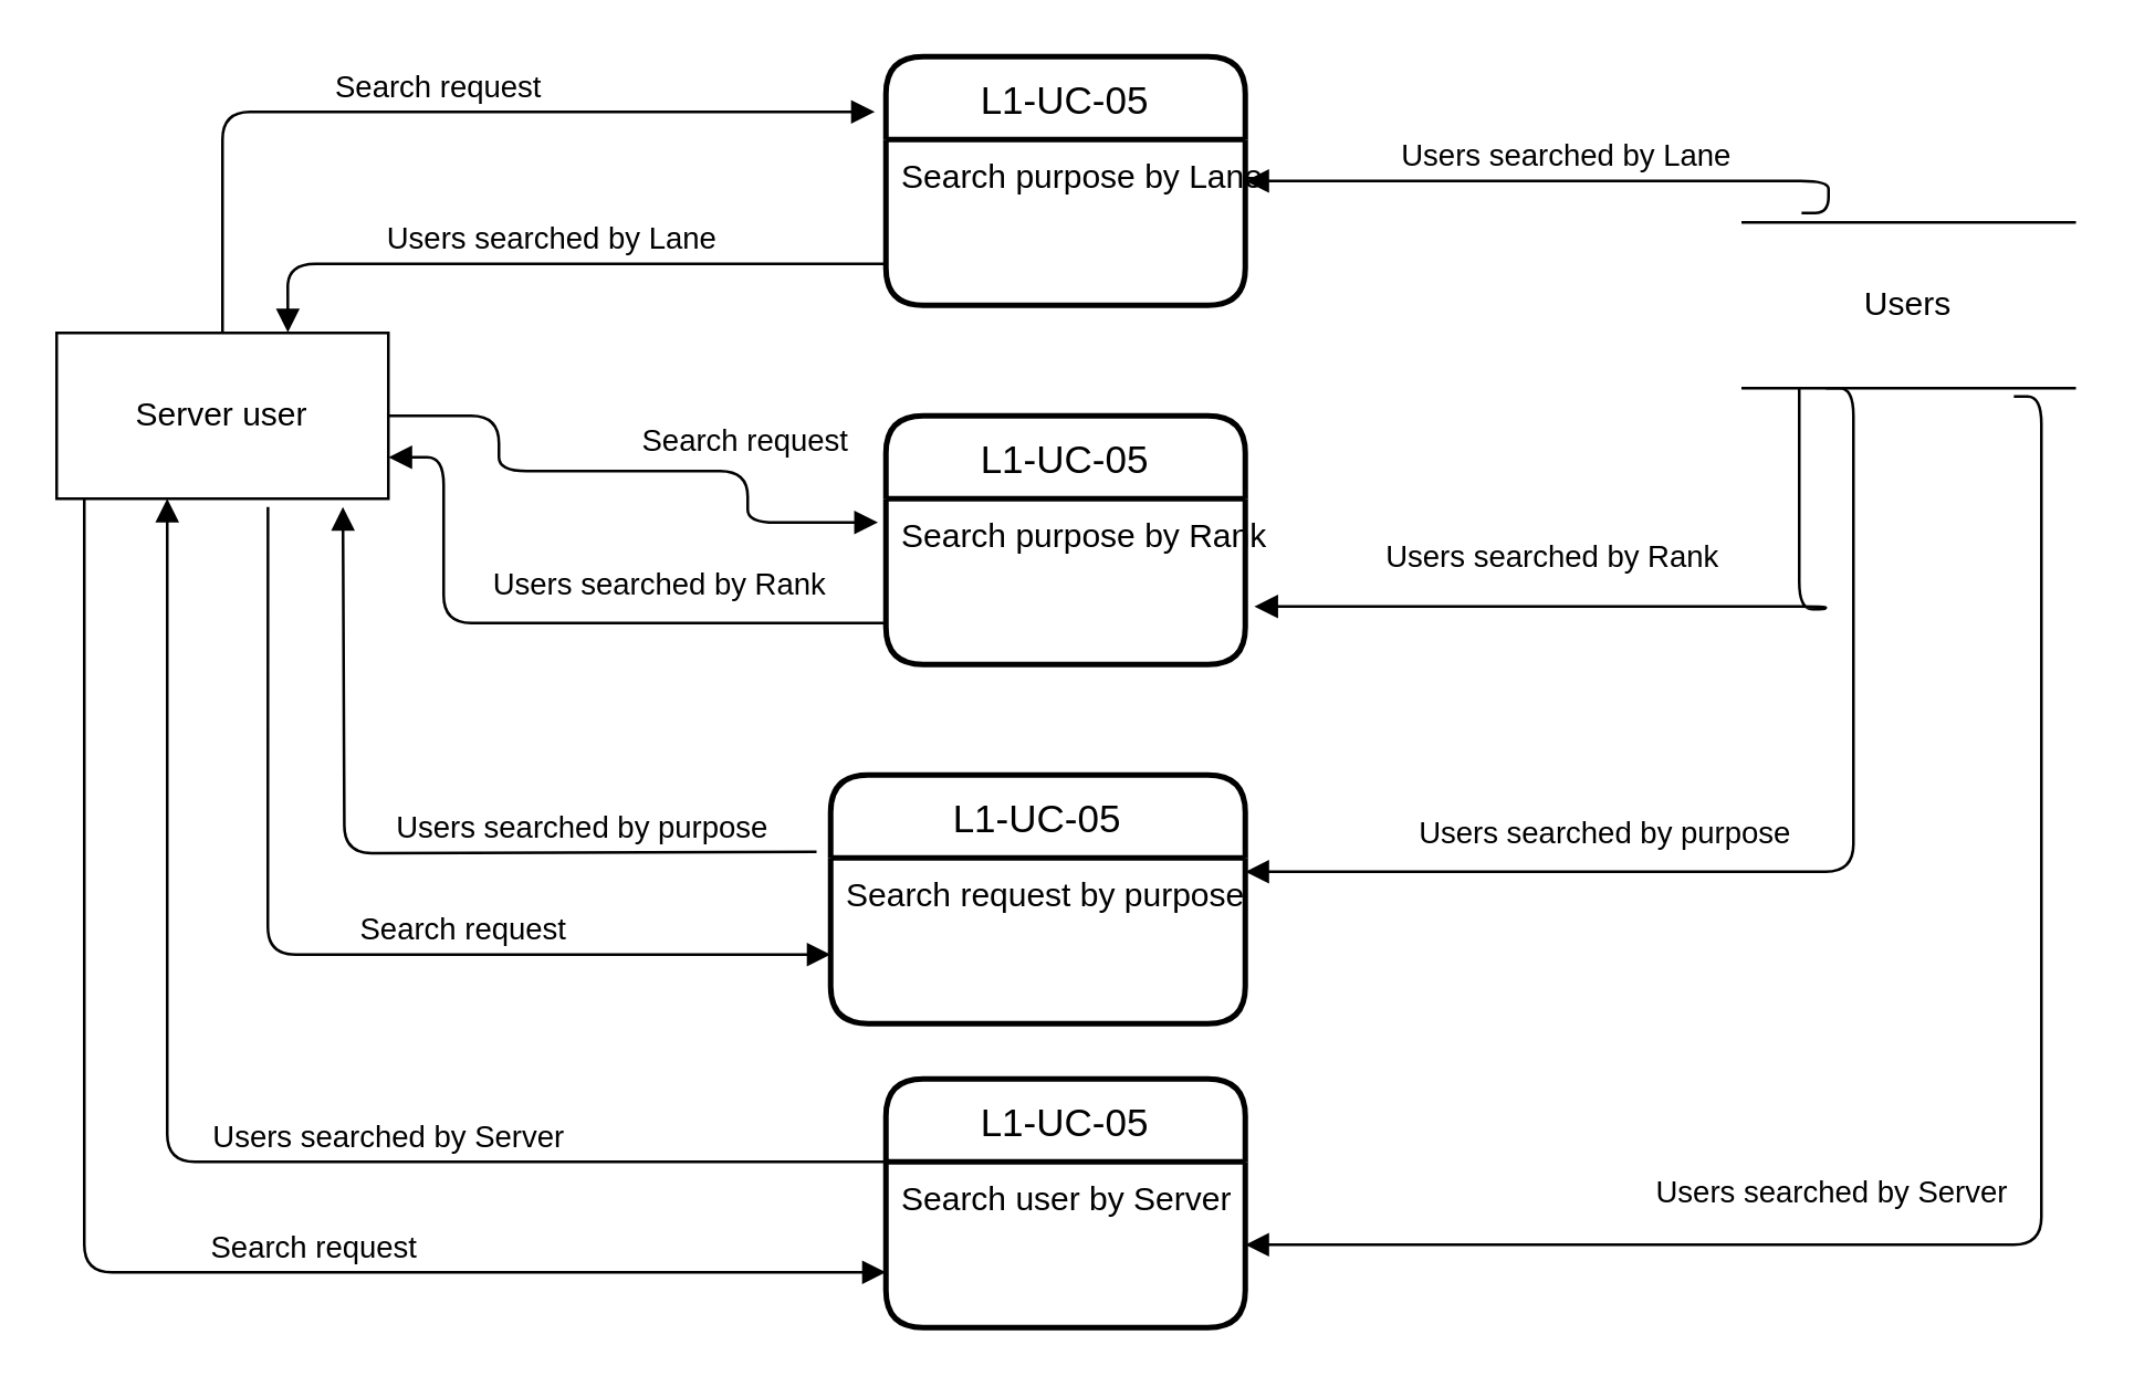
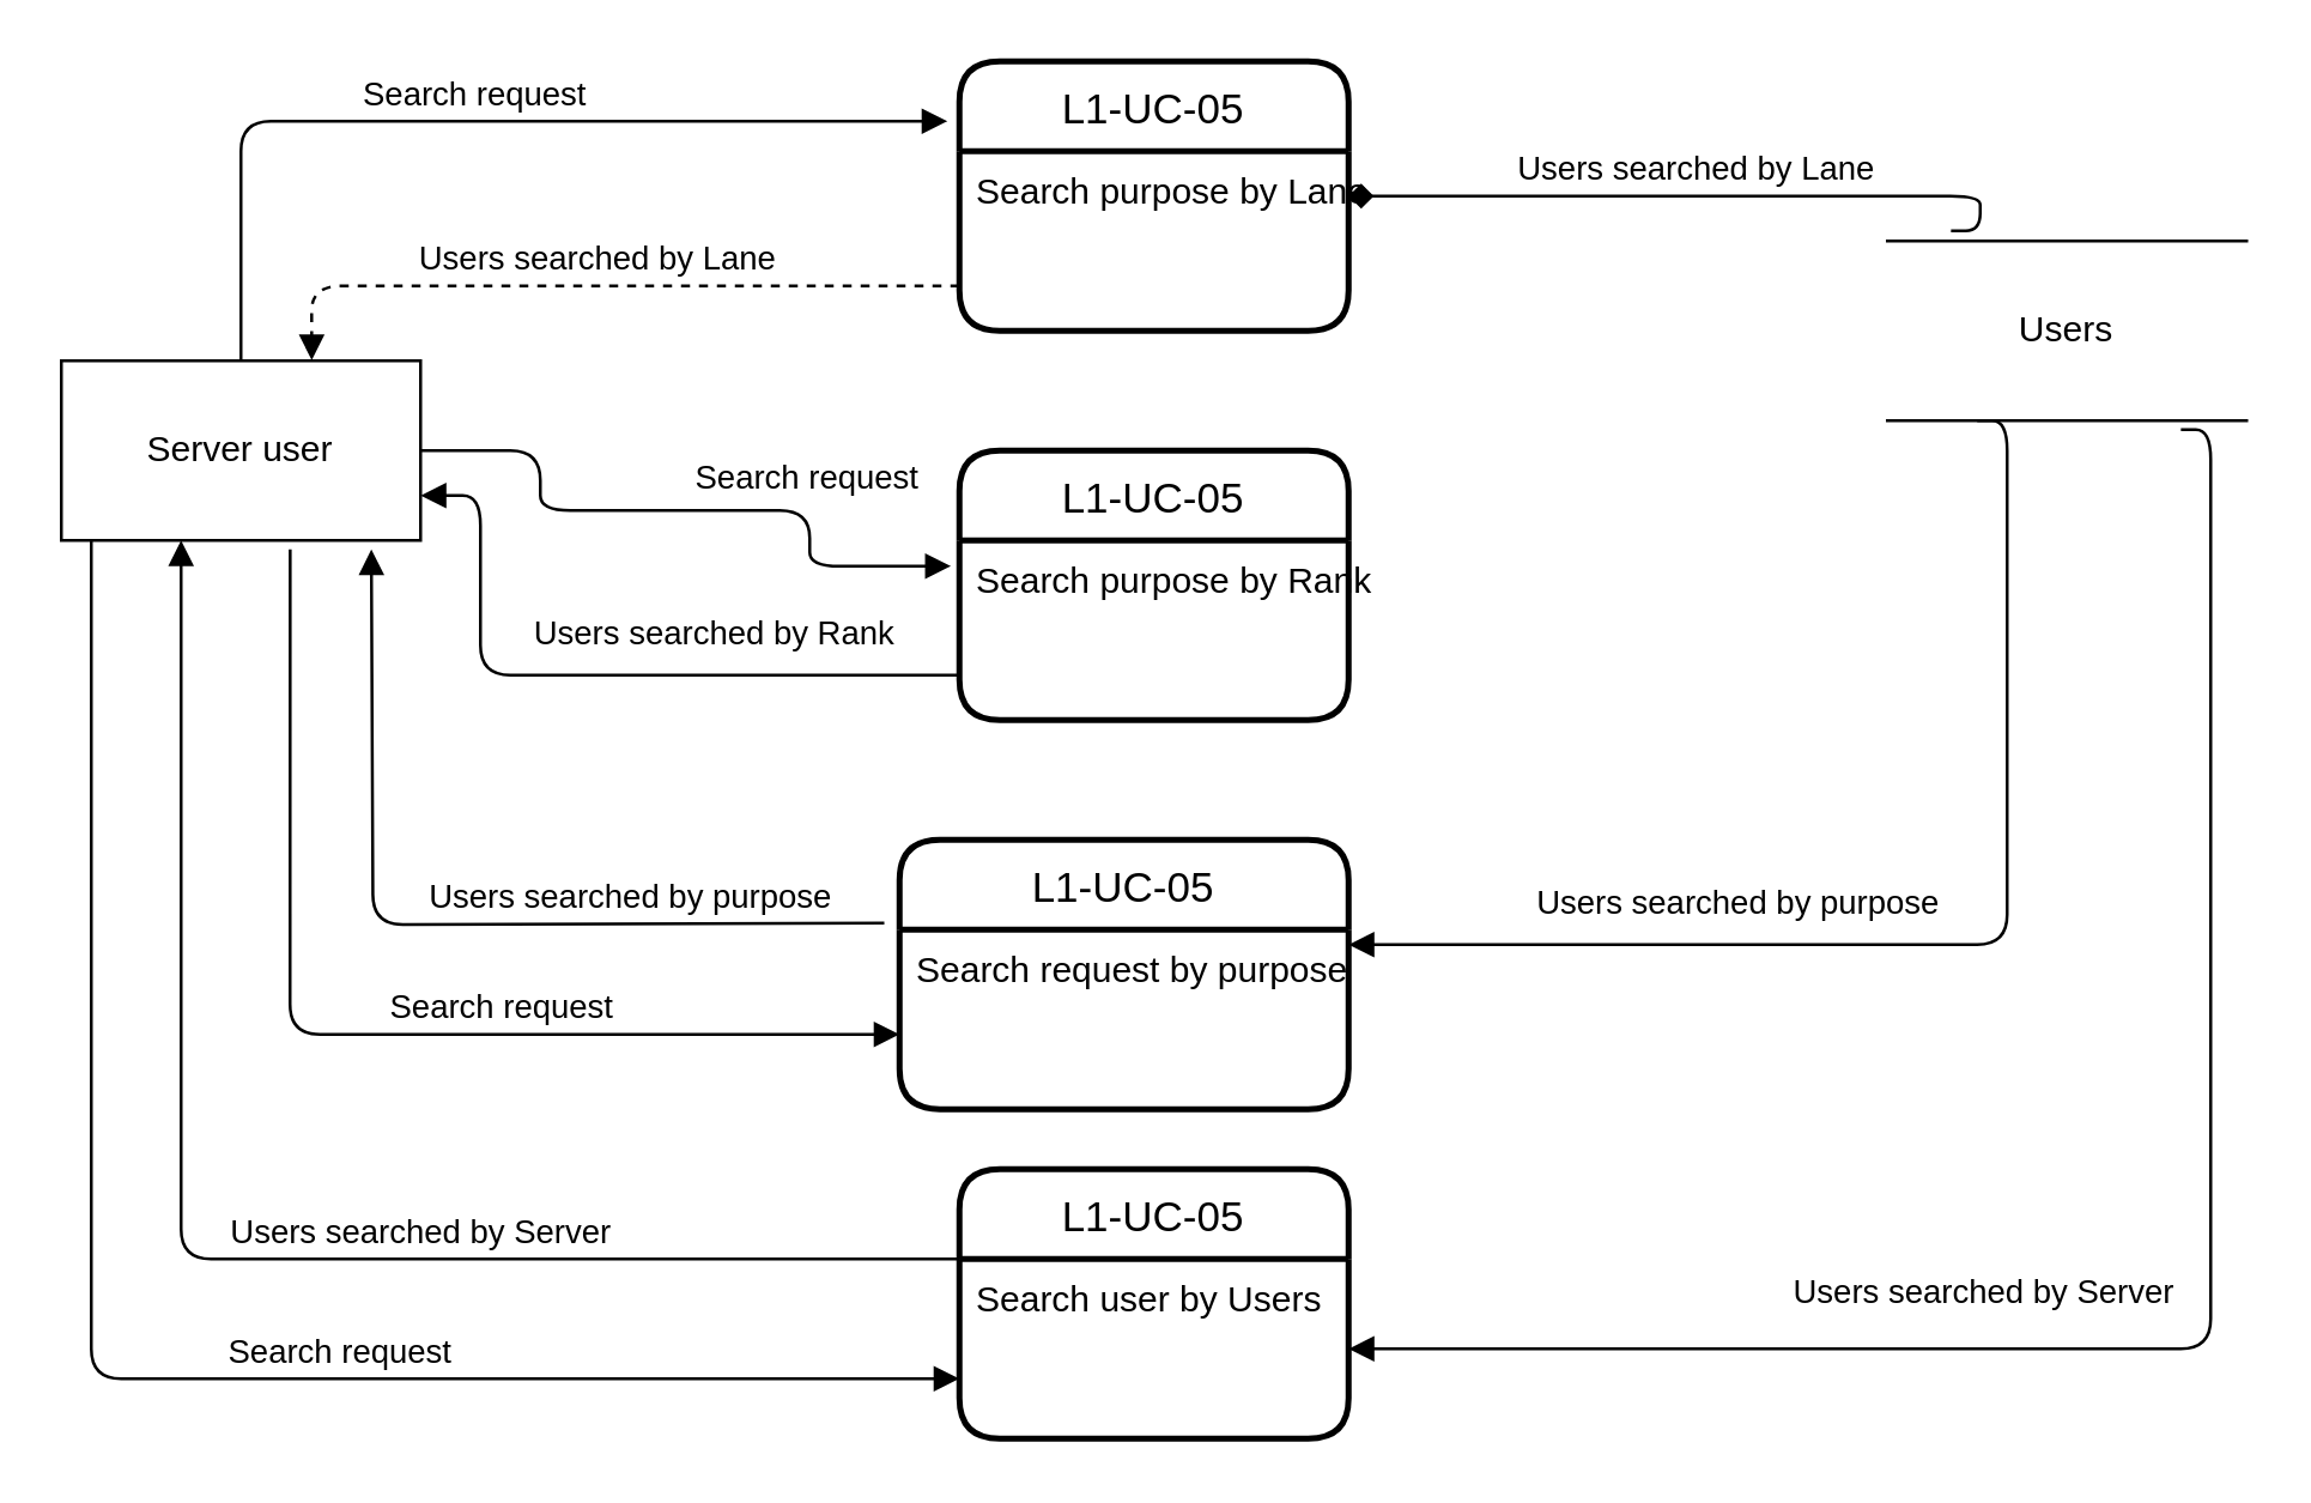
  <mxCell id="0" />
  <mxCell id="1" parent="0" />
  <mxCell id="2" value="Users" style="shape=partialRectangle;whiteSpace=wrap;html=1;left=0;right=0;fillColor=none;" parent="1" vertex="1"><mxGeometry x="630" y="80" width="120" height="60" as="geometry" /></mxCell>
  <mxCell id="3" value="Server user" style="rounded=0;whiteSpace=wrap;html=1;" parent="1" vertex="1"><mxGeometry x="20" y="120" width="120" height="60" as="geometry" /></mxCell>
  <mxCell id="4" value="L1-UC-05" style="swimlane;childLayout=stackLayout;horizontal=1;startSize=30;horizontalStack=0;rounded=1;fontSize=14;fontStyle=0;strokeWidth=2;resizeParent=0;resizeLast=1;shadow=0;dashed=0;align=center;" parent="1" vertex="1"><mxGeometry x="320" y="20" width="130" height="90" as="geometry" /></mxCell>
  <mxCell id="5" value="Search purpose by Lane" style="align=left;strokeColor=none;fillColor=none;spacingLeft=4;fontSize=12;verticalAlign=top;resizable=0;rotatable=0;part=1;" parent="4" vertex="1"><mxGeometry y="30" width="130" height="60" as="geometry" /></mxCell>
  <mxCell id="6" value="Search request" style="html=1;verticalAlign=bottom;endArrow=block;edgeStyle=orthogonalEdgeStyle;exitX=0.5;exitY=0;exitDx=0;exitDy=0;" parent="1" edge="1"><mxGeometry width="80" relative="1" as="geometry"><mxPoint x="80" y="120" as="sourcePoint" /><mxPoint x="316" y="40" as="targetPoint" /><Array as="points"><mxPoint x="80" y="40" /></Array></mxGeometry></mxCell>
- <mxCell id="7" value="Users searched by Lane" style="html=1;verticalAlign=bottom;endArrow=block;exitX=0.177;exitY=-0.057;exitDx=0;exitDy=0;entryX=1;entryY=0.25;entryDx=0;entryDy=0;exitPerimeter=0;edgeStyle=orthogonalEdgeStyle;" parent="1" source="2" target="5" edge="1"><mxGeometry width="80" relative="1" as="geometry"><mxPoint x="152.4" y="-16.18" as="sourcePoint" /><mxPoint x="340" y="-55" as="targetPoint" /><Array as="points"><mxPoint x="661" y="65" /></Array></mxGeometry></mxCell>
+ <mxCell id="7" value="Users searched by Lane" style="html=1;verticalAlign=bottom;endArrow=diamond;exitX=0.177;exitY=-0.057;exitDx=0;exitDy=0;entryX=1;entryY=0.25;entryDx=0;entryDy=0;exitPerimeter=0;edgeStyle=orthogonalEdgeStyle;" parent="1" source="2" target="5" edge="1"><mxGeometry width="80" relative="1" as="geometry"><mxPoint x="152.4" y="-16.18" as="sourcePoint" /><mxPoint x="340" y="-55" as="targetPoint" /><Array as="points"><mxPoint x="661" y="65" /></Array></mxGeometry></mxCell>
  <mxCell id="8" value="L1-UC-05" style="swimlane;childLayout=stackLayout;horizontal=1;startSize=30;horizontalStack=0;rounded=1;fontSize=14;fontStyle=0;strokeWidth=2;resizeParent=0;resizeLast=1;shadow=0;dashed=0;align=center;" parent="1" vertex="1"><mxGeometry x="320" y="150" width="130" height="90" as="geometry" /></mxCell>
  <mxCell id="9" value="Search purpose by Rank" style="align=left;strokeColor=none;fillColor=none;spacingLeft=4;fontSize=12;verticalAlign=top;resizable=0;rotatable=0;part=1;" parent="8" vertex="1"><mxGeometry y="30" width="130" height="60" as="geometry" /></mxCell>
  <mxCell id="10" value="L1-UC-05" style="swimlane;childLayout=stackLayout;horizontal=1;startSize=30;horizontalStack=0;rounded=1;fontSize=14;fontStyle=0;strokeWidth=2;resizeParent=0;resizeLast=1;shadow=0;dashed=0;align=center;" parent="1" vertex="1"><mxGeometry x="320" y="390" width="130" height="90" as="geometry" /></mxCell>
- <mxCell id="11" value="Search user by Server" style="align=left;strokeColor=none;fillColor=none;spacingLeft=4;fontSize=12;verticalAlign=top;resizable=0;rotatable=0;part=1;" parent="10" vertex="1"><mxGeometry y="30" width="130" height="60" as="geometry" /></mxCell>
+ <mxCell id="11" value="Search user by Users" style="align=left;strokeColor=none;fillColor=none;spacingLeft=4;fontSize=12;verticalAlign=top;resizable=0;rotatable=0;part=1;" parent="10" vertex="1"><mxGeometry y="30" width="130" height="60" as="geometry" /></mxCell>
  <mxCell id="12" value="Users searched by purpose" style="html=1;verticalAlign=bottom;endArrow=block;entryX=0.863;entryY=1.05;entryDx=0;entryDy=0;entryPerimeter=0;exitX=-0.034;exitY=0.13;exitDx=0;exitDy=0;exitPerimeter=0;edgeStyle=orthogonalEdgeStyle;" parent="1" edge="1"><mxGeometry x="-0.426" width="80" relative="1" as="geometry"><mxPoint x="294.9" y="307.8" as="sourcePoint" /><mxPoint x="123.56" y="183" as="targetPoint" /><mxPoint as="offset" /></mxGeometry></mxCell>
  <mxCell id="13" value="Users searched by purpose" style="html=1;verticalAlign=bottom;endArrow=block;entryX=1;entryY=0.25;entryDx=0;entryDy=0;exitX=0.25;exitY=1;exitDx=0;exitDy=0;edgeStyle=orthogonalEdgeStyle;" parent="1" source="2" edge="1"><mxGeometry x="0.36" y="-5" width="80" relative="1" as="geometry"><mxPoint x="630" y="200" as="sourcePoint" /><mxPoint x="450" y="315" as="targetPoint" /><mxPoint as="offset" /><Array as="points"><mxPoint x="670" y="315" /></Array></mxGeometry></mxCell>
  <mxCell id="14" value="Search request" style="html=1;verticalAlign=bottom;endArrow=block;entryX=0;entryY=0.75;entryDx=0;entryDy=0;exitX=0.637;exitY=1.05;exitDx=0;exitDy=0;exitPerimeter=0;edgeStyle=orthogonalEdgeStyle;" parent="1" edge="1"><mxGeometry x="0.274" width="80" relative="1" as="geometry"><mxPoint x="96.44" y="183" as="sourcePoint" /><mxPoint x="300" y="345" as="targetPoint" /><Array as="points"><mxPoint x="96" y="345" /></Array><mxPoint as="offset" /></mxGeometry></mxCell>
  <mxCell id="15" value="Search request" style="html=1;verticalAlign=bottom;endArrow=block;edgeStyle=orthogonalEdgeStyle;" parent="1" edge="1"><mxGeometry x="0.274" width="80" relative="1" as="geometry"><mxPoint x="30" y="180" as="sourcePoint" /><mxPoint x="320" y="460" as="targetPoint" /><Array as="points"><mxPoint x="30" y="460" /></Array><mxPoint as="offset" /></mxGeometry></mxCell>
  <mxCell id="16" value="Users searched by Server" style="html=1;verticalAlign=bottom;endArrow=block;edgeStyle=orthogonalEdgeStyle;" parent="1" edge="1"><mxGeometry x="-0.28" width="80" relative="1" as="geometry"><mxPoint x="320" y="420" as="sourcePoint" /><mxPoint x="60" y="180" as="targetPoint" /><Array as="points"><mxPoint x="60" y="420" /></Array><mxPoint as="offset" /></mxGeometry></mxCell>
  <mxCell id="17" value="Users searched by Server" style="html=1;verticalAlign=bottom;endArrow=block;exitX=0.817;exitY=1.05;exitDx=0;exitDy=0;edgeStyle=orthogonalEdgeStyle;entryX=1;entryY=0.5;entryDx=0;entryDy=0;labelPosition=right;verticalLabelPosition=top;align=left;exitPerimeter=0;" parent="1" source="2" target="11" edge="1"><mxGeometry x="0.513" y="-10" width="80" relative="1" as="geometry"><mxPoint x="750" y="270" as="sourcePoint" /><mxPoint x="490" y="445" as="targetPoint" /><mxPoint as="offset" /><Array as="points"><mxPoint x="738" y="450" /></Array></mxGeometry></mxCell>
- <mxCell id="18" value="Users searched by Lane" style="html=1;verticalAlign=bottom;endArrow=block;edgeStyle=orthogonalEdgeStyle;exitX=0;exitY=0.75;exitDx=0;exitDy=0;entryX=0.697;entryY=-0.003;entryDx=0;entryDy=0;entryPerimeter=0;" parent="1" source="5" target="3" edge="1"><mxGeometry width="80" relative="1" as="geometry"><mxPoint x="310" y="40" as="sourcePoint" /><mxPoint x="20" y="40" as="targetPoint" /><Array as="points"><mxPoint x="104" y="95" /></Array></mxGeometry></mxCell>
+ <mxCell id="18" value="Users searched by Lane" style="html=1;verticalAlign=bottom;endArrow=block;edgeStyle=orthogonalEdgeStyle;exitX=0;exitY=0.75;exitDx=0;exitDy=0;entryX=0.697;entryY=-0.003;entryDx=0;entryDy=0;entryPerimeter=0;dashed=1;" parent="1" source="5" target="3" edge="1"><mxGeometry width="80" relative="1" as="geometry"><mxPoint x="310" y="40" as="sourcePoint" /><mxPoint x="20" y="40" as="targetPoint" /><Array as="points"><mxPoint x="104" y="95" /></Array></mxGeometry></mxCell>
  <mxCell id="19" value="Search request" style="html=1;verticalAlign=bottom;endArrow=block;edgeStyle=orthogonalEdgeStyle;exitX=1;exitY=0.5;exitDx=0;exitDy=0;entryX=-0.022;entryY=0.143;entryDx=0;entryDy=0;entryPerimeter=0;" parent="1" source="3" target="9" edge="1"><mxGeometry x="0.378" y="2" width="80" relative="1" as="geometry"><mxPoint x="180" y="210" as="sourcePoint" /><mxPoint x="310" y="188" as="targetPoint" /><Array as="points"><mxPoint x="180" y="150" /><mxPoint x="180" y="170" /><mxPoint x="270" y="170" /><mxPoint x="270" y="189" /></Array><mxPoint as="offset" /></mxGeometry></mxCell>
  <mxCell id="20" value="Users searched by Rank" style="html=1;verticalAlign=bottom;endArrow=block;edgeStyle=orthogonalEdgeStyle;entryX=1;entryY=0.75;entryDx=0;entryDy=0;exitX=0;exitY=0.75;exitDx=0;exitDy=0;" parent="1" source="9" target="3" edge="1"><mxGeometry x="-0.32" y="-5" width="80" relative="1" as="geometry"><mxPoint x="310" y="210" as="sourcePoint" /><mxPoint x="160" y="210" as="targetPoint" /><Array as="points"><mxPoint x="160" y="225" /><mxPoint x="160" y="165" /></Array><mxPoint as="offset" /></mxGeometry></mxCell>
- <mxCell id="21" value="Users searched by Rank" style="html=1;verticalAlign=bottom;endArrow=block;edgeStyle=orthogonalEdgeStyle;exitX=0.17;exitY=0.997;exitDx=0;exitDy=0;exitPerimeter=0;entryX=1.025;entryY=0.65;entryDx=0;entryDy=0;entryPerimeter=0;" parent="1" source="2" target="9" edge="1"><mxGeometry x="0.277" y="-9" width="80" relative="1" as="geometry"><mxPoint x="640" y="200" as="sourcePoint" /><mxPoint x="460" y="220" as="targetPoint" /><mxPoint as="offset" /><Array as="points"><mxPoint x="660" y="220" /></Array></mxGeometry></mxCell>
  <mxCell id="22" value="L1-UC-05" style="swimlane;childLayout=stackLayout;horizontal=1;startSize=30;horizontalStack=0;rounded=1;fontSize=14;fontStyle=0;strokeWidth=2;resizeParent=0;resizeLast=1;shadow=0;dashed=0;align=center;" parent="1" vertex="1"><mxGeometry x="300" y="280" width="150" height="90" as="geometry" /></mxCell>
  <mxCell id="23" value="Search request by purpose" style="align=left;strokeColor=none;fillColor=none;spacingLeft=4;fontSize=12;verticalAlign=top;resizable=0;rotatable=0;part=1;" parent="22" vertex="1"><mxGeometry y="30" width="150" height="60" as="geometry" /></mxCell>
